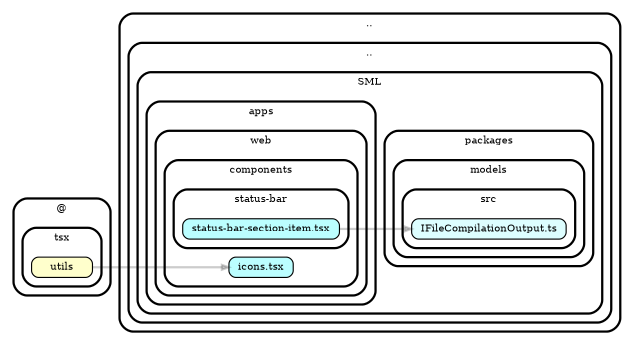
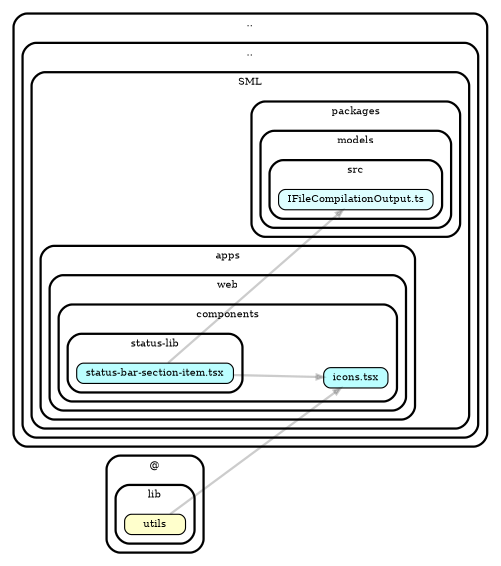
  strict digraph {
    compound=true
    fillcolor="#ffffff"
    fontname="DejaVu Serif"
    fontsize=9
    nodesep=0.16
    rankdir=LR
    ranksep=0.18
    splines=true
    style="rounded,bold,filled"
    node [color=black fillcolor="#bbfeff" fontcolor=black fontname="DejaVu Serif" fontsize=9 shape=box style="rounded, filled"]
    edge [arrowhead=normal arrowsize=0.6 color="#00000033" fontname="DejaVu Serif" fontsize=9 penwidth=2.0]
    n1 [height=0.2 label=<status-bar-section-item.tsx>]
    n2 [height=0.2 label=<icons.tsx>]
    n3 [fillcolor="#ddfeff" height=0.2 label=<IFileCompilationOutput.ts>]
    n4 [fillcolor="#ffffcc" height=0.2 label=<utils>]
    subgraph cluster_1 {
      label=".."
      subgraph cluster_2 {
        label=".."
        subgraph cluster_3 {
          label=SML
          subgraph cluster_4 {
            label=apps
            subgraph cluster_5 {
              label=web
              subgraph cluster_6 {
                label=components
                n2
                subgraph cluster_7 {
-                 label="status-bar"
+                 label="status-lib"
                  n1
                }
              }
            }
          }
          subgraph cluster_8 {
            label=packages
            subgraph cluster_9 {
              label=models
              subgraph cluster_10 {
                label=src
                n3
              }
            }
          }
        }
      }
    }
    subgraph cluster_11 {
      label="@"
      subgraph cluster_12 {
-       label=tsx
+       label=lib
        n4
      }
    }
+   n1 -> n2
    n1 -> n3
    n4 -> n2
  }
